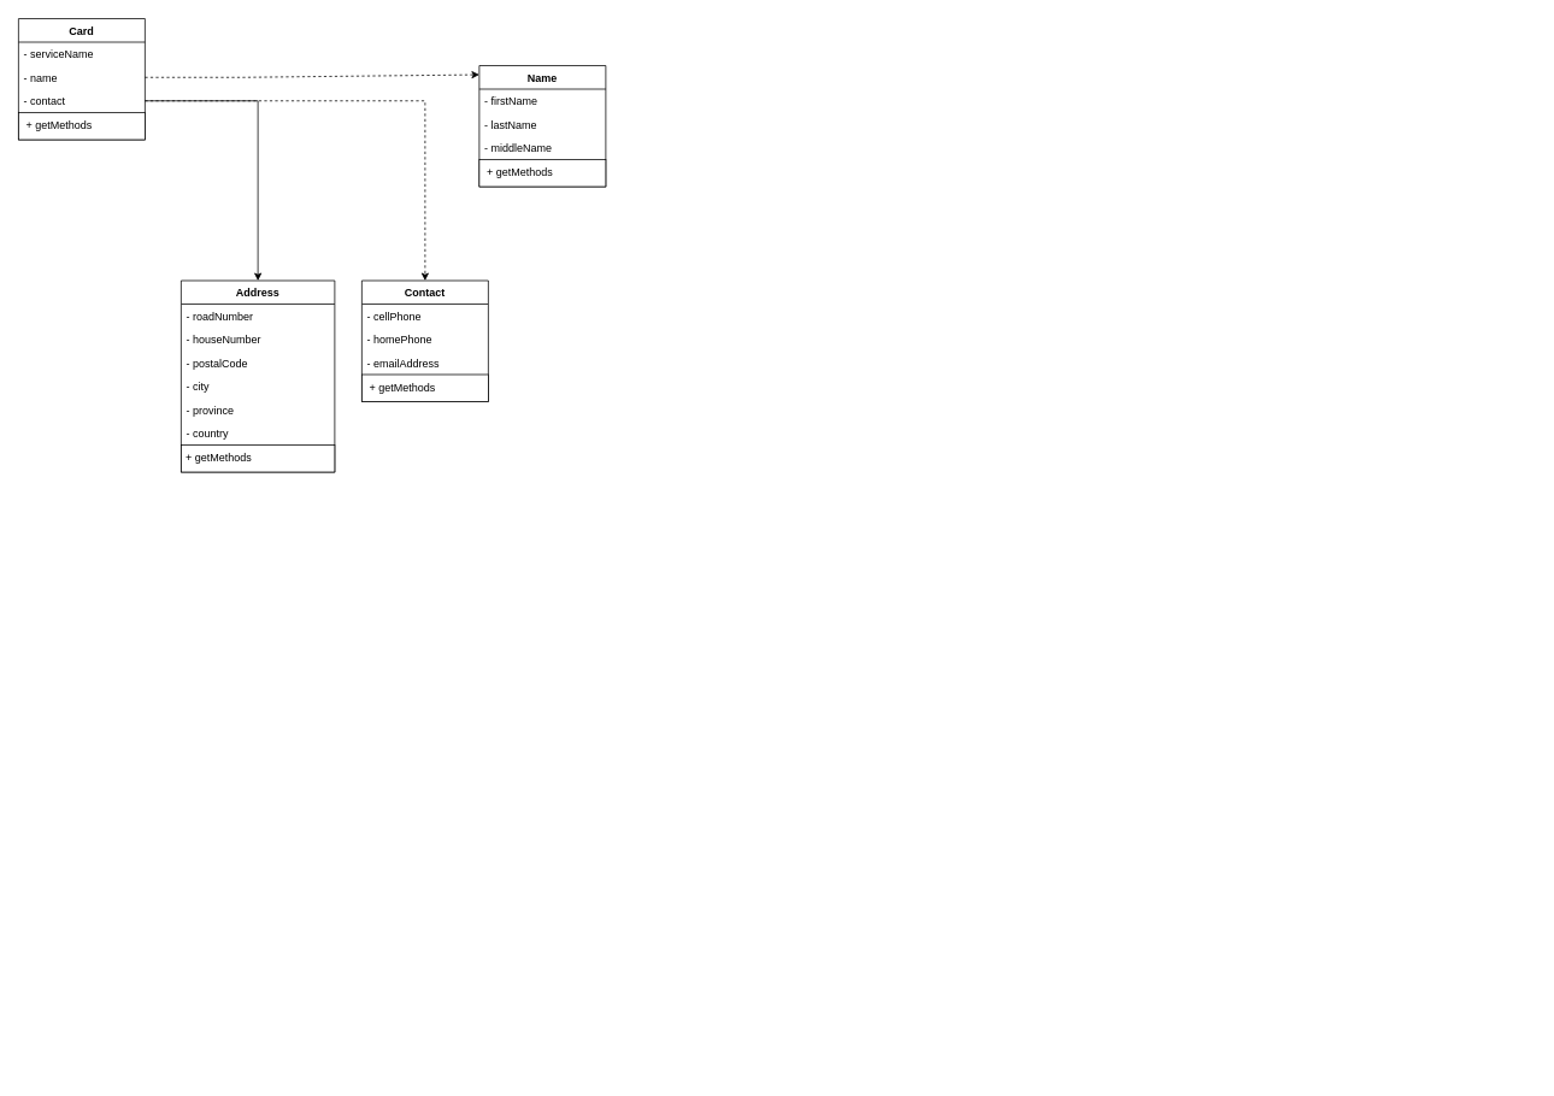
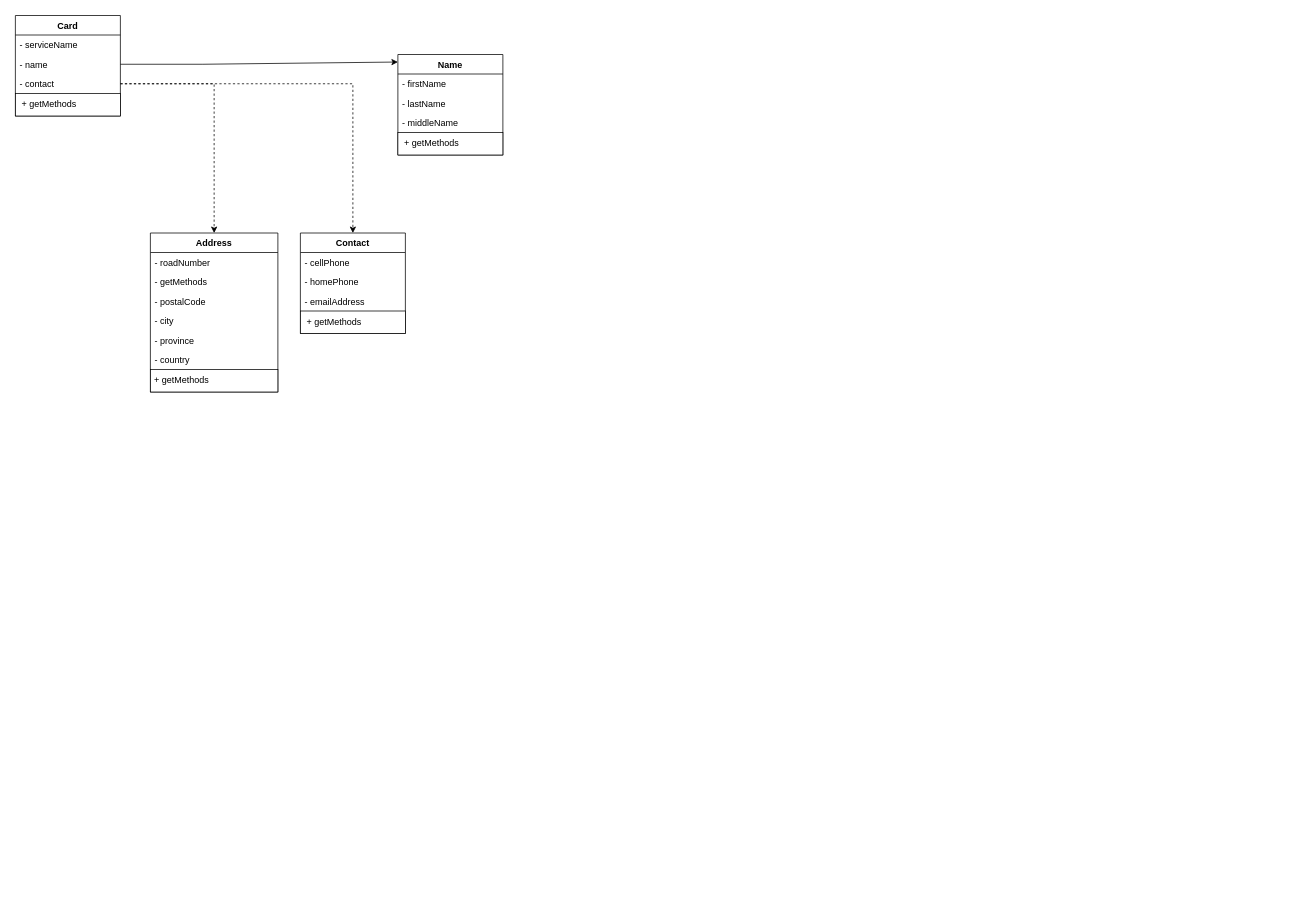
  <mxCell id="0" />
  <mxCell id="1" parent="0" />
- <mxCell id="2" style="edgeStyle=orthogonalEdgeStyle;rounded=0;orthogonalLoop=1;jettySize=auto;html=1;entryX=0.5;entryY=0;entryDx=0;entryDy=0;exitX=1;exitY=0.5;exitDx=0;exitDy=0;" parent="1" source="13" target="24" edge="1"><mxGeometry relative="1" as="geometry"><mxPoint x="160" y="85" as="sourcePoint" /><Array as="points"><mxPoint x="285" y="111" /></Array><mxPoint x="290" y="310" as="targetPoint" /></mxGeometry></mxCell>
+ <mxCell id="2" style="edgeStyle=orthogonalEdgeStyle;rounded=0;orthogonalLoop=1;jettySize=auto;html=1;entryX=0.5;entryY=0;entryDx=0;entryDy=0;exitX=1;exitY=0.5;exitDx=0;exitDy=0;dashed=1;" parent="1" source="13" target="24" edge="1"><mxGeometry relative="1" as="geometry"><mxPoint x="160" y="85" as="sourcePoint" /><Array as="points"><mxPoint x="285" y="111" /></Array><mxPoint x="290" y="310" as="targetPoint" /></mxGeometry></mxCell>
  <mxCell id="3" style="edgeStyle=orthogonalEdgeStyle;rounded=0;orthogonalLoop=1;jettySize=auto;html=1;entryX=0.5;entryY=0;entryDx=0;entryDy=0;exitX=1;exitY=0.5;exitDx=0;exitDy=0;dashed=1;" parent="1" source="13" target="5" edge="1"><mxGeometry relative="1" as="geometry"><mxPoint x="160" y="85" as="sourcePoint" /></mxGeometry></mxCell>
  <mxCell id="4" style="edgeStyle=orthogonalEdgeStyle;rounded=0;orthogonalLoop=1;jettySize=auto;html=1;exitX=0.25;exitY=0;exitDx=0;exitDy=0;" parent="1" edge="1"><mxGeometry relative="1" as="geometry"><Array as="points"><mxPoint x="288" y="170" /><mxPoint x="288" y="140" /><mxPoint x="30" y="140" /></Array><mxPoint x="90" y="761" as="targetPoint" /></mxGeometry></mxCell>
  <mxCell id="5" value="Contact" style="swimlane;fontStyle=1;childLayout=stackLayout;horizontal=1;startSize=26;fillColor=none;horizontalStack=0;resizeParent=1;resizeParentMax=0;resizeLast=0;collapsible=1;marginBottom=0;" parent="1" vertex="1"><mxGeometry x="400" y="310" width="140" height="134" as="geometry"><mxRectangle x="307" y="40" width="70" height="26" as="alternateBounds" /></mxGeometry></mxCell>
  <mxCell id="6" value="- cellPhone" style="text;strokeColor=none;fillColor=none;align=left;verticalAlign=top;spacingLeft=4;spacingRight=4;overflow=hidden;rotatable=0;points=[[0,0.5],[1,0.5]];portConstraint=eastwest;" parent="5" vertex="1"><mxGeometry y="26" width="140" height="26" as="geometry" /></mxCell>
  <mxCell id="7" value="- homePhone" style="text;strokeColor=none;fillColor=none;align=left;verticalAlign=top;spacingLeft=4;spacingRight=4;overflow=hidden;rotatable=0;points=[[0,0.5],[1,0.5]];portConstraint=eastwest;" parent="5" vertex="1"><mxGeometry y="52" width="140" height="26" as="geometry" /></mxCell>
  <mxCell id="8" value="- emailAddress" style="text;strokeColor=none;fillColor=none;align=left;verticalAlign=top;spacingLeft=4;spacingRight=4;overflow=hidden;rotatable=0;points=[[0,0.5],[1,0.5]];portConstraint=eastwest;" parent="5" vertex="1"><mxGeometry y="78" width="140" height="26" as="geometry" /></mxCell>
  <mxCell id="9" value="&amp;nbsp; + getMethods" style="rounded=0;whiteSpace=wrap;html=1;align=left;" vertex="1" parent="5"><mxGeometry y="104" width="140" height="30" as="geometry" /></mxCell>
  <mxCell id="10" value="Card" style="swimlane;fontStyle=1;childLayout=stackLayout;horizontal=1;startSize=26;fillColor=none;horizontalStack=0;resizeParent=1;resizeParentMax=0;resizeLast=0;collapsible=1;marginBottom=0;" parent="1" vertex="1"><mxGeometry x="20" y="20" width="140" height="134" as="geometry"><mxRectangle x="469" y="144" width="60" height="26" as="alternateBounds" /></mxGeometry></mxCell>
  <mxCell id="11" value="- serviceName" style="text;strokeColor=none;fillColor=none;align=left;verticalAlign=top;spacingLeft=4;spacingRight=4;overflow=hidden;rotatable=0;points=[[0,0.5],[1,0.5]];portConstraint=eastwest;" parent="10" vertex="1"><mxGeometry y="26" width="140" height="26" as="geometry" /></mxCell>
  <mxCell id="12" value="- name" style="text;strokeColor=none;fillColor=none;align=left;verticalAlign=top;spacingLeft=4;spacingRight=4;overflow=hidden;rotatable=0;points=[[0,0.5],[1,0.5]];portConstraint=eastwest;" parent="10" vertex="1"><mxGeometry y="52" width="140" height="26" as="geometry" /></mxCell>
  <mxCell id="13" value="- contact" style="text;strokeColor=none;fillColor=none;align=left;verticalAlign=top;spacingLeft=4;spacingRight=4;overflow=hidden;rotatable=0;points=[[0,0.5],[1,0.5]];portConstraint=eastwest;" parent="10" vertex="1"><mxGeometry y="78" width="140" height="26" as="geometry" /></mxCell>
  <mxCell id="14" value="&amp;nbsp; + getMethods" style="rounded=0;whiteSpace=wrap;html=1;align=left;" vertex="1" parent="10"><mxGeometry y="104" width="140" height="30" as="geometry" /></mxCell>
  <mxCell id="15" value="Name" style="swimlane;fontStyle=1;childLayout=stackLayout;horizontal=1;startSize=26;fillColor=none;horizontalStack=0;resizeParent=1;resizeParentMax=0;resizeLast=0;collapsible=1;marginBottom=0;" parent="1" vertex="1"><mxGeometry x="530" y="72" width="140" height="134" as="geometry"><mxRectangle x="307" y="40" width="70" height="26" as="alternateBounds" /></mxGeometry></mxCell>
  <mxCell id="16" value="- firstName" style="text;strokeColor=none;fillColor=none;align=left;verticalAlign=top;spacingLeft=4;spacingRight=4;overflow=hidden;rotatable=0;points=[[0,0.5],[1,0.5]];portConstraint=eastwest;" parent="15" vertex="1"><mxGeometry y="26" width="140" height="26" as="geometry" /></mxCell>
  <mxCell id="17" value="- lastName" style="text;strokeColor=none;fillColor=none;align=left;verticalAlign=top;spacingLeft=4;spacingRight=4;overflow=hidden;rotatable=0;points=[[0,0.5],[1,0.5]];portConstraint=eastwest;" parent="15" vertex="1"><mxGeometry y="52" width="140" height="26" as="geometry" /></mxCell>
  <mxCell id="18" value="- middleName" style="text;strokeColor=none;fillColor=none;align=left;verticalAlign=top;spacingLeft=4;spacingRight=4;overflow=hidden;rotatable=0;points=[[0,0.5],[1,0.5]];portConstraint=eastwest;" parent="15" vertex="1"><mxGeometry y="78" width="140" height="26" as="geometry" /></mxCell>
  <mxCell id="19" value="&amp;nbsp; + getMethods" style="rounded=0;whiteSpace=wrap;html=1;align=left;" vertex="1" parent="15"><mxGeometry y="104" width="140" height="30" as="geometry" /></mxCell>
- <mxCell id="20" value="" style="endArrow=classic;html=1;exitX=1;exitY=0.5;exitDx=0;exitDy=0;entryX=0;entryY=0.075;entryDx=0;entryDy=0;entryPerimeter=0;rounded=0;dashed=1;" parent="1" source="12" target="15" edge="1"><mxGeometry width="50" height="50" relative="1" as="geometry"><mxPoint x="160" y="59" as="sourcePoint" /><mxPoint x="320" y="-50" as="targetPoint" /><Array as="points"><mxPoint x="270" y="85" /></Array></mxGeometry></mxCell>
+ <mxCell id="20" value="" style="endArrow=classic;html=1;exitX=1;exitY=0.5;exitDx=0;exitDy=0;entryX=0;entryY=0.075;entryDx=0;entryDy=0;entryPerimeter=0;rounded=0;" parent="1" source="12" target="15" edge="1"><mxGeometry width="50" height="50" relative="1" as="geometry"><mxPoint x="160" y="59" as="sourcePoint" /><mxPoint x="320" y="-50" as="targetPoint" /><Array as="points"><mxPoint x="270" y="85" /></Array></mxGeometry></mxCell>
  <mxCell id="21" style="edgeStyle=orthogonalEdgeStyle;rounded=0;orthogonalLoop=1;jettySize=auto;html=1;exitX=0.25;exitY=0;exitDx=0;exitDy=0;" parent="1" edge="1"><mxGeometry relative="1" as="geometry"><Array as="points"><mxPoint x="1048" y="300" /><mxPoint x="1048" y="270" /><mxPoint x="790" y="270" /></Array><mxPoint x="850" y="891" as="targetPoint" /></mxGeometry></mxCell>
  <mxCell id="22" style="edgeStyle=orthogonalEdgeStyle;rounded=0;orthogonalLoop=1;jettySize=auto;html=1;exitX=0.25;exitY=0;exitDx=0;exitDy=0;" edge="1" parent="1"><mxGeometry relative="1" as="geometry"><Array as="points"><mxPoint x="938" y="470" /><mxPoint x="938" y="440" /><mxPoint x="680" y="440" /></Array><mxPoint x="740" y="1061" as="targetPoint" /></mxGeometry></mxCell>
  <mxCell id="23" style="edgeStyle=orthogonalEdgeStyle;rounded=0;orthogonalLoop=1;jettySize=auto;html=1;exitX=0.25;exitY=0;exitDx=0;exitDy=0;" edge="1" parent="1"><mxGeometry relative="1" as="geometry"><Array as="points"><mxPoint x="1698" y="600" /><mxPoint x="1698" y="570" /><mxPoint x="1440" y="570" /></Array><mxPoint x="1500" y="1191" as="targetPoint" /></mxGeometry></mxCell>
  <mxCell id="24" value="Address" style="swimlane;fontStyle=1;childLayout=stackLayout;horizontal=1;startSize=26;fillColor=none;horizontalStack=0;resizeParent=1;resizeParentMax=0;resizeLast=0;collapsible=1;marginBottom=0;" vertex="1" parent="1"><mxGeometry x="200" y="310" width="170" height="212" as="geometry"><mxRectangle x="283" y="260" width="80" height="26" as="alternateBounds" /></mxGeometry></mxCell>
  <mxCell id="25" value="- roadNumber" style="text;strokeColor=none;fillColor=none;align=left;verticalAlign=top;spacingLeft=4;spacingRight=4;overflow=hidden;rotatable=0;points=[[0,0.5],[1,0.5]];portConstraint=eastwest;" vertex="1" parent="24"><mxGeometry y="26" width="170" height="26" as="geometry" /></mxCell>
- <mxCell id="26" value="- houseNumber" style="text;strokeColor=none;fillColor=none;align=left;verticalAlign=top;spacingLeft=4;spacingRight=4;overflow=hidden;rotatable=0;points=[[0,0.5],[1,0.5]];portConstraint=eastwest;" vertex="1" parent="24"><mxGeometry y="52" width="170" height="26" as="geometry" /></mxCell>
+ <mxCell id="26" value="- getMethods" style="text;strokeColor=none;fillColor=none;align=left;verticalAlign=top;spacingLeft=4;spacingRight=4;overflow=hidden;rotatable=0;points=[[0,0.5],[1,0.5]];portConstraint=eastwest;" vertex="1" parent="24"><mxGeometry y="52" width="170" height="26" as="geometry" /></mxCell>
  <mxCell id="27" value="- postalCode" style="text;strokeColor=none;fillColor=none;align=left;verticalAlign=top;spacingLeft=4;spacingRight=4;overflow=hidden;rotatable=0;points=[[0,0.5],[1,0.5]];portConstraint=eastwest;" vertex="1" parent="24"><mxGeometry y="78" width="170" height="26" as="geometry" /></mxCell>
  <mxCell id="28" value="- city" style="text;strokeColor=none;fillColor=none;align=left;verticalAlign=top;spacingLeft=4;spacingRight=4;overflow=hidden;rotatable=0;points=[[0,0.5],[1,0.5]];portConstraint=eastwest;" vertex="1" parent="24"><mxGeometry y="104" width="170" height="26" as="geometry" /></mxCell>
  <mxCell id="29" value="- province" style="text;strokeColor=none;fillColor=none;align=left;verticalAlign=top;spacingLeft=4;spacingRight=4;overflow=hidden;rotatable=0;points=[[0,0.5],[1,0.5]];portConstraint=eastwest;" vertex="1" parent="24"><mxGeometry y="130" width="170" height="26" as="geometry" /></mxCell>
  <mxCell id="30" value="- country" style="text;strokeColor=none;fillColor=none;align=left;verticalAlign=top;spacingLeft=4;spacingRight=4;overflow=hidden;rotatable=0;points=[[0,0.5],[1,0.5]];portConstraint=eastwest;" vertex="1" parent="24"><mxGeometry y="156" width="170" height="26" as="geometry" /></mxCell>
  <mxCell id="31" value="&amp;nbsp;+ getMethods" style="rounded=0;whiteSpace=wrap;html=1;align=left;" vertex="1" parent="24"><mxGeometry y="182" width="170" height="30" as="geometry" /></mxCell>
